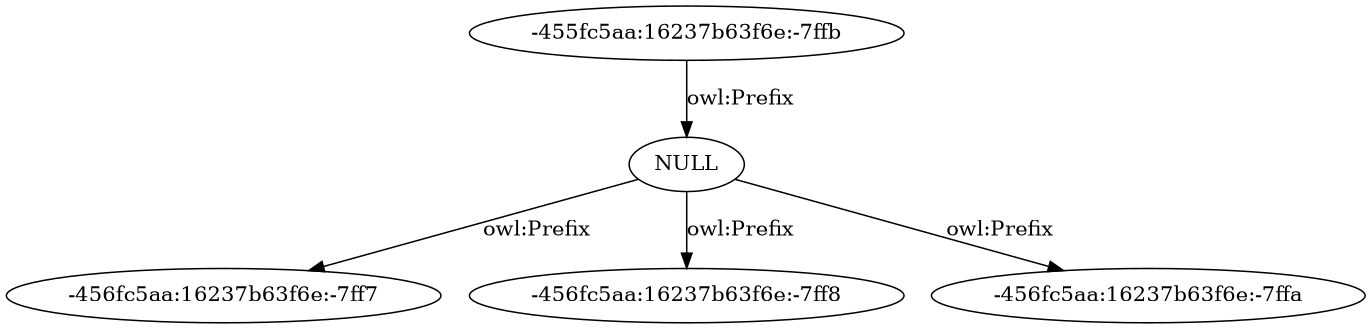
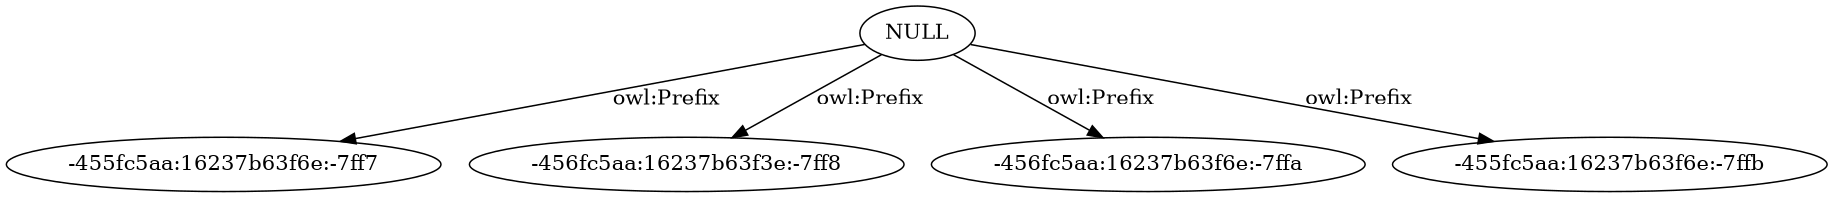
  digraph {
    rankdir=TB
    NULL
-   "-456fc5aa:16237b63f6e:-7ff7"
-   "-456fc5aa:16237b63f6e:-7ff8"
+   "-456fc5aa:16237b63f6e:-7ff7" [label="-455fc5aa:16237b63f6e:-7ff7"]
+   "-456fc5aa:16237b63f6e:-7ff8" [label="-456fc5aa:16237b63f3e:-7ff8"]
    "-456fc5aa:16237b63f6e:-7ffa"
    n5 [label="-455fc5aa:16237b63f6e:-7ffb"]
    NULL -> "-456fc5aa:16237b63f6e:-7ff7" [label="owl:Prefix"]
    NULL -> "-456fc5aa:16237b63f6e:-7ff8" [label="owl:Prefix"]
    NULL -> "-456fc5aa:16237b63f6e:-7ffa" [label="owl:Prefix"]
-   n5 -> NULL [label="owl:Prefix"]
+   NULL -> n5 [label="owl:Prefix"]
  }
